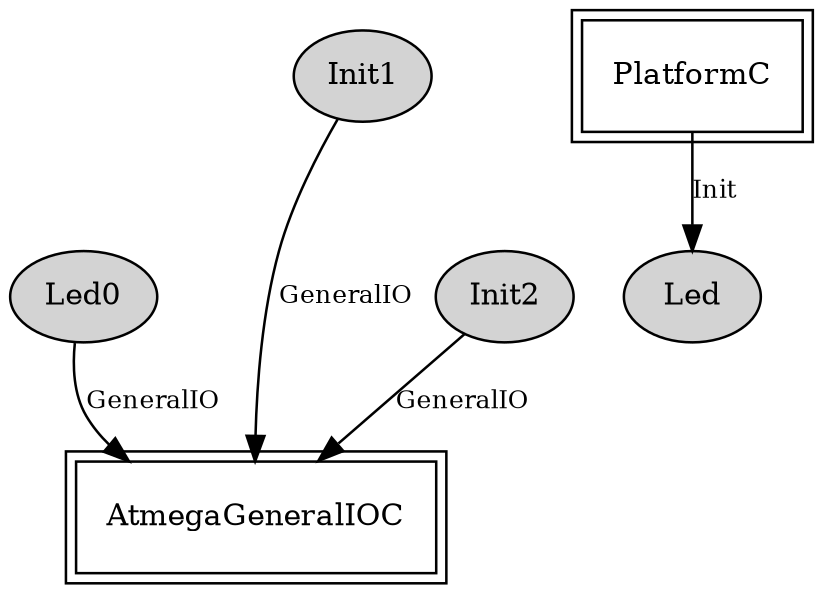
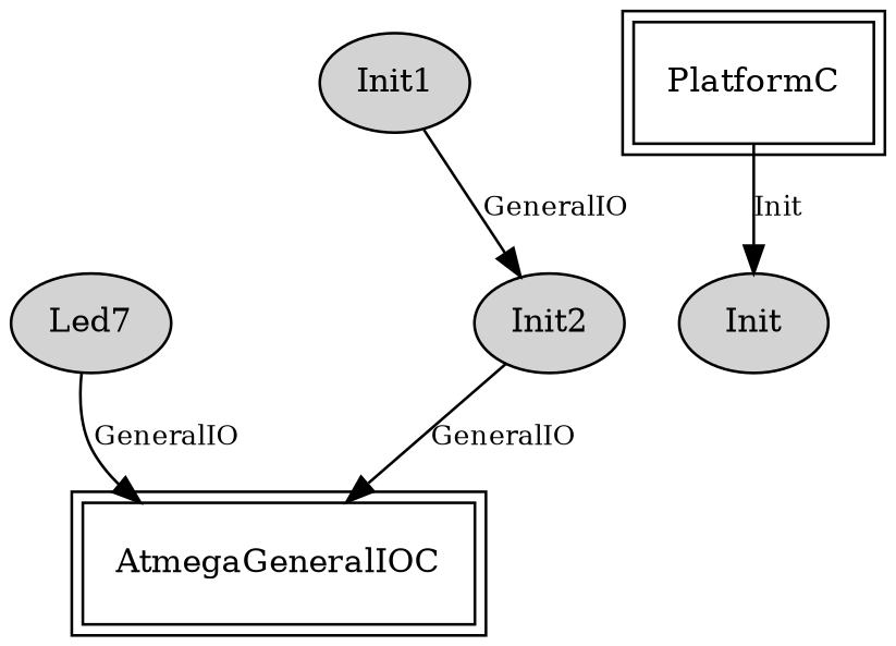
  digraph {
    node [fontsize=12 shape=ellipse style=filled]
    edge [fontsize=10]
-   n1 [label=Led0]
+   n1 [label=Led7]
    AtmegaGeneralIOC [peripheries=2 shape=box style=""]
    n3 [label=Init1]
    n4 [label=Init2]
    PlatformC [peripheries=2 shape=box style=""]
-   n6 [label=Led]
+   n6 [label=Init]
    n1 -> AtmegaGeneralIOC [label=GeneralIO]
-   n3 -> AtmegaGeneralIOC [label=GeneralIO]
+   n3 -> n4 [label=GeneralIO]
    n4 -> AtmegaGeneralIOC [label=GeneralIO]
    PlatformC -> n6 [label=Init]
  }
